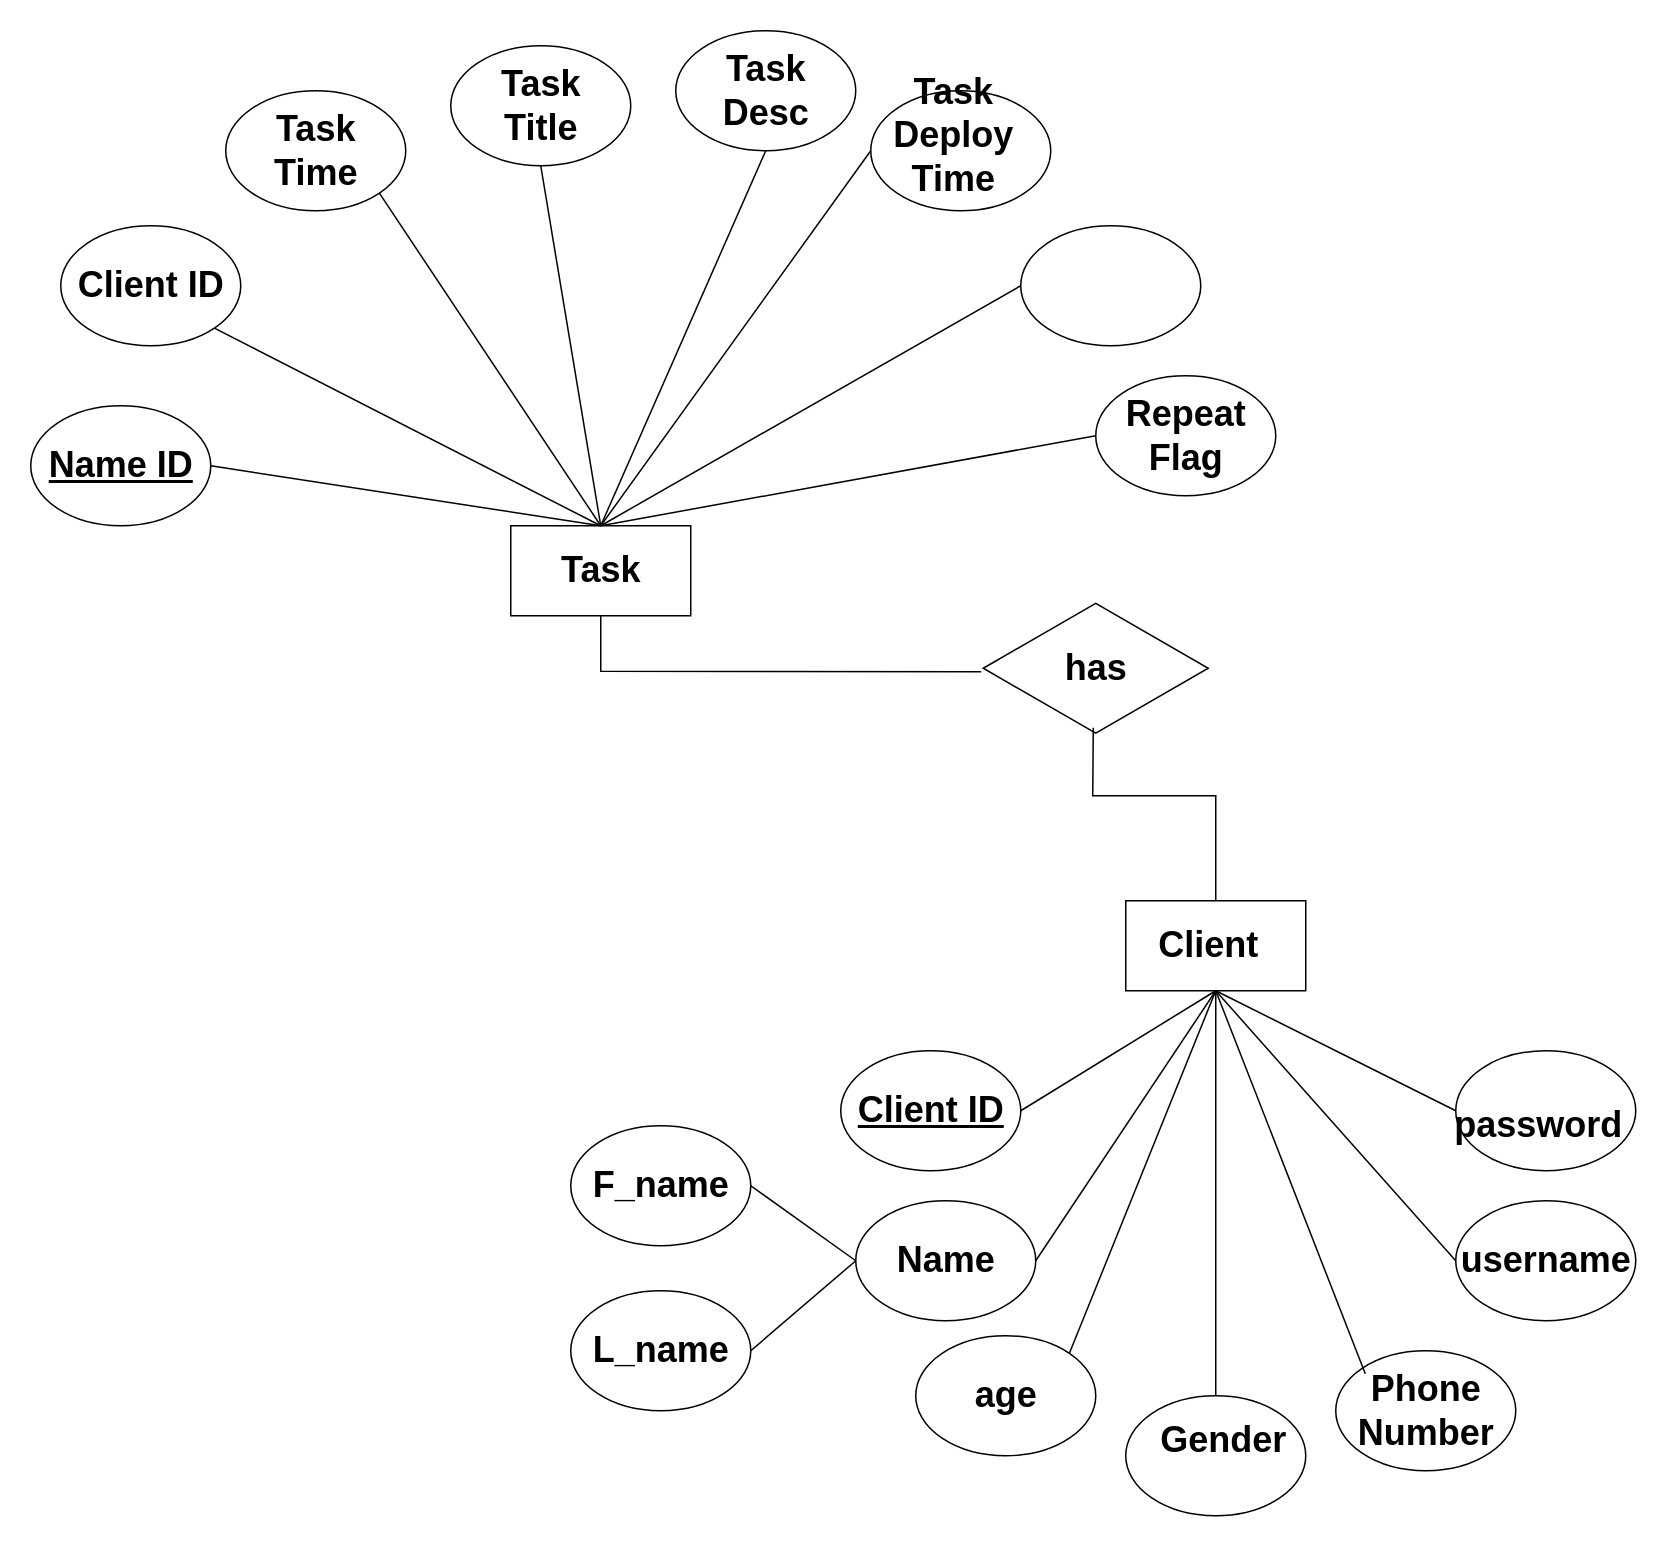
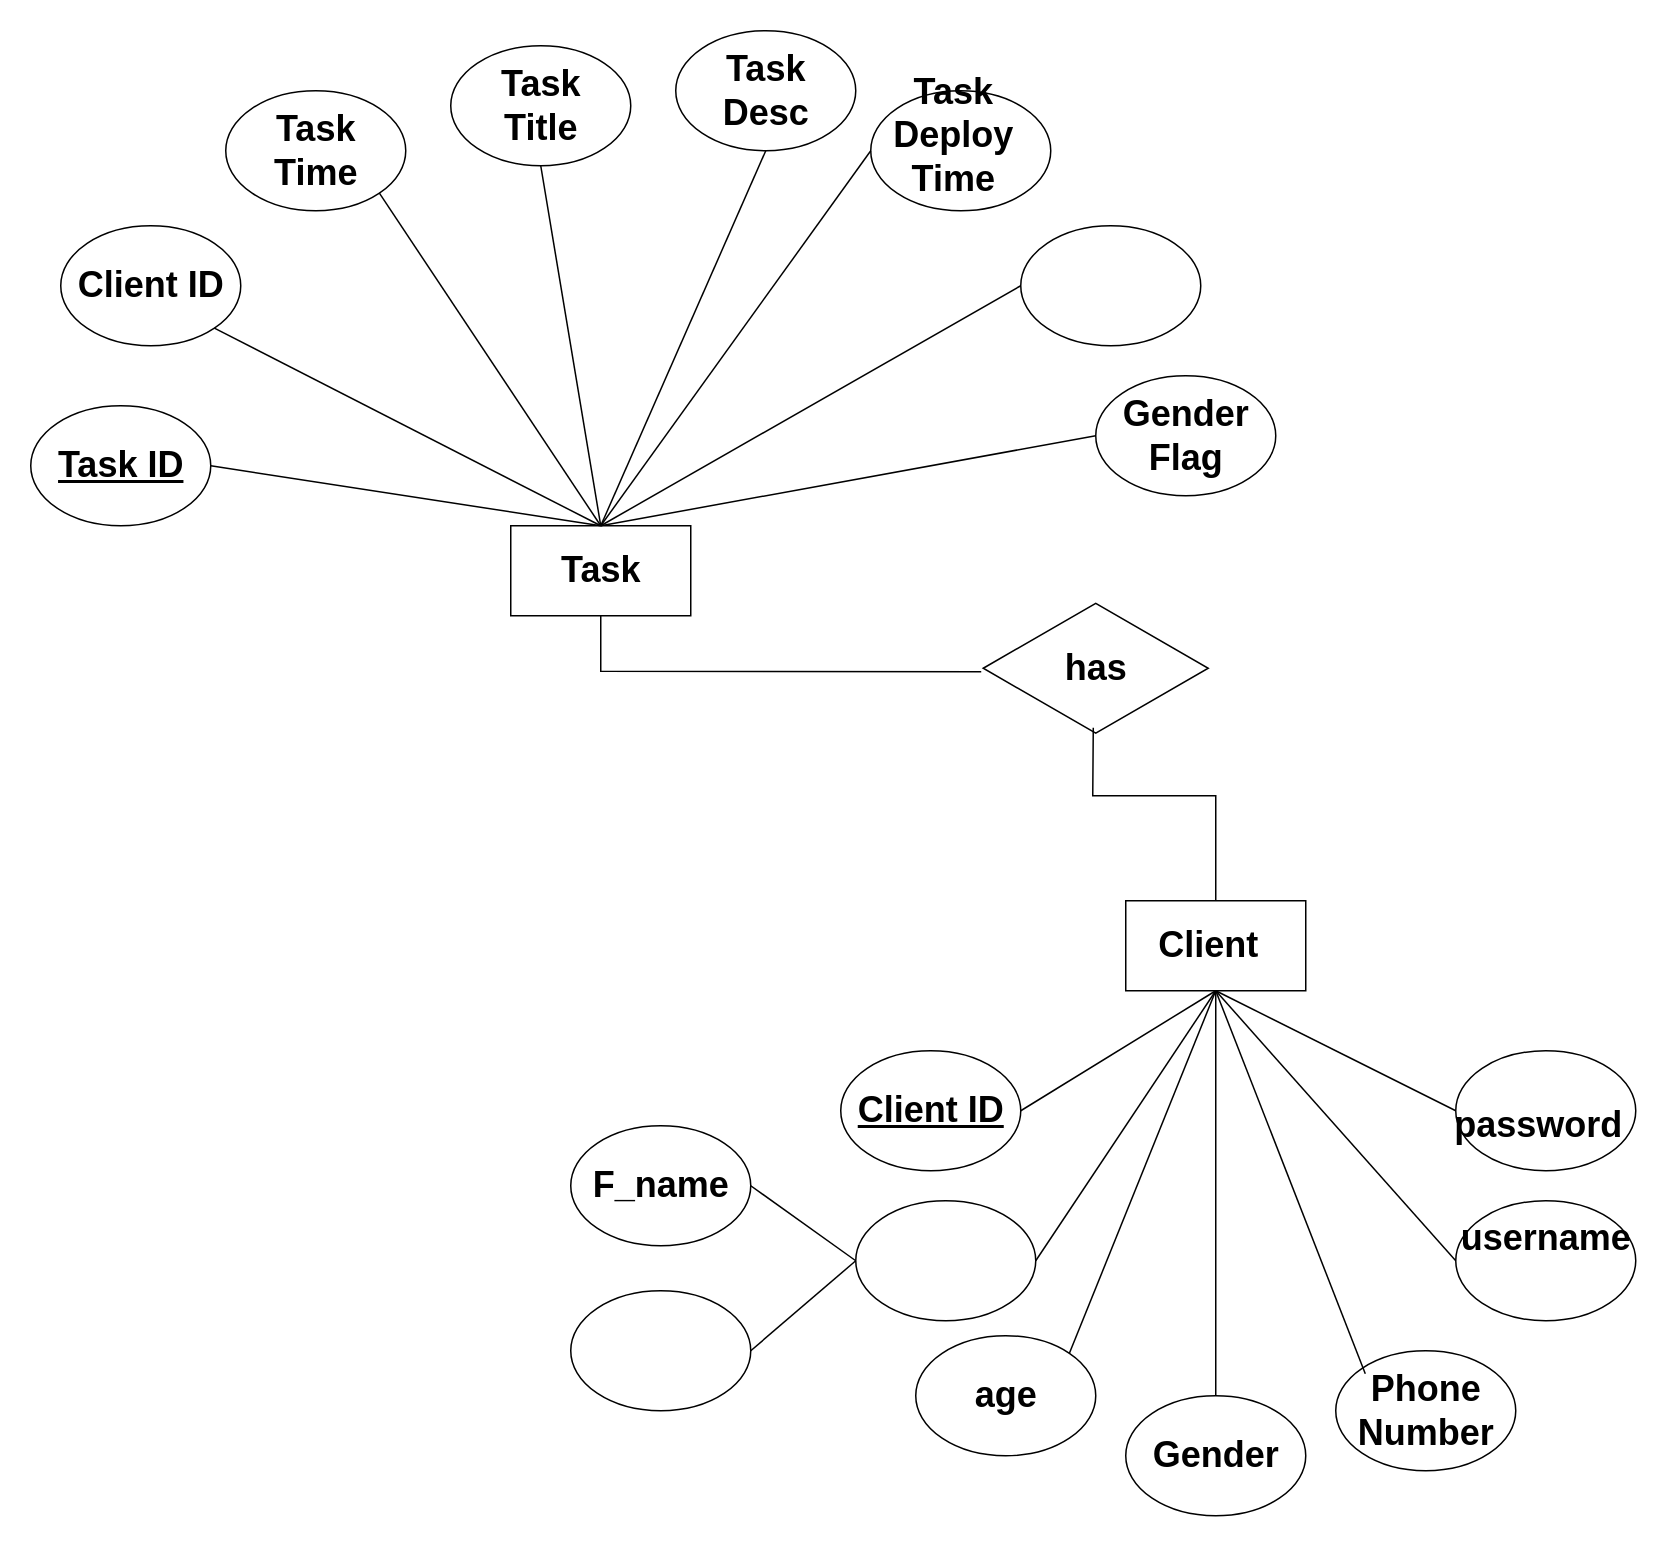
  <mxCell id="0" />
  <mxCell id="1" parent="0" />
  <mxCell id="2" value="" style="ellipse;whiteSpace=wrap;html=1;" parent="1" vertex="1"><mxGeometry x="570" y="800" width="120" height="80" as="geometry" /></mxCell>
- <mxCell id="3" value="Name" style="text;strokeColor=none;fillColor=none;html=1;fontSize=24;fontStyle=1;verticalAlign=middle;align=center;" parent="1" vertex="1"><mxGeometry x="580" y="820" width="100" height="40" as="geometry" /></mxCell>
  <mxCell id="4" value="" style="ellipse;whiteSpace=wrap;html=1;" parent="1" vertex="1"><mxGeometry x="970" y="800" width="120" height="80" as="geometry" /></mxCell>
- <mxCell id="5" value="username" style="text;strokeColor=none;fillColor=none;html=1;fontSize=24;fontStyle=1;verticalAlign=middle;align=center;" parent="1" vertex="1"><mxGeometry x="980" y="820" width="100" height="40" as="geometry" /></mxCell>
+ <mxCell id="5" value="username" style="text;strokeColor=none;fillColor=none;html=1;fontSize=24;fontStyle=1;verticalAlign=middle;align=center;" parent="1" vertex="1"><mxGeometry x="980" y="805" width="100" height="40" as="geometry" /></mxCell>
  <mxCell id="6" value="" style="ellipse;whiteSpace=wrap;html=1;" parent="1" vertex="1"><mxGeometry x="970" y="700" width="120" height="80" as="geometry" /></mxCell>
  <mxCell id="7" value="password" style="text;strokeColor=none;fillColor=none;html=1;fontSize=24;fontStyle=1;verticalAlign=middle;align=center;" parent="1" vertex="1"><mxGeometry x="975" y="730" width="100" height="40" as="geometry" /></mxCell>
  <mxCell id="8" value="" style="ellipse;whiteSpace=wrap;html=1;" parent="1" vertex="1"><mxGeometry x="610" y="890" width="120" height="80" as="geometry" /></mxCell>
  <mxCell id="9" value="age" style="text;strokeColor=none;fillColor=none;html=1;fontSize=24;fontStyle=1;verticalAlign=middle;align=center;" parent="1" vertex="1"><mxGeometry x="620" y="910" width="100" height="40" as="geometry" /></mxCell>
  <mxCell id="10" value="" style="ellipse;whiteSpace=wrap;html=1;" parent="1" vertex="1"><mxGeometry x="890" y="900" width="120" height="80" as="geometry" /></mxCell>
  <mxCell id="11" value="Phone&lt;br&gt;Number" style="text;strokeColor=none;fillColor=none;html=1;fontSize=24;fontStyle=1;verticalAlign=middle;align=center;" parent="1" vertex="1"><mxGeometry x="900" y="920" width="100" height="40" as="geometry" /></mxCell>
  <mxCell id="12" value="" style="ellipse;whiteSpace=wrap;html=1;" parent="1" vertex="1"><mxGeometry x="750" y="930" width="120" height="80" as="geometry" /></mxCell>
- <mxCell id="13" value="Gender" style="text;strokeColor=none;fillColor=none;html=1;fontSize=24;fontStyle=1;verticalAlign=middle;align=center;" parent="1" vertex="1"><mxGeometry x="765" y="940" width="100" height="40" as="geometry" /></mxCell>
+ <mxCell id="13" value="Gender" style="text;strokeColor=none;fillColor=none;html=1;fontSize=24;fontStyle=1;verticalAlign=middle;align=center;" parent="1" vertex="1"><mxGeometry x="760" y="950" width="100" height="40" as="geometry" /></mxCell>
  <mxCell id="14" value="" style="ellipse;whiteSpace=wrap;html=1;" parent="1" vertex="1"><mxGeometry x="560" y="700" width="120" height="80" as="geometry" /></mxCell>
  <mxCell id="15" value="&lt;u&gt;Client ID&lt;/u&gt;" style="text;strokeColor=none;fillColor=none;html=1;fontSize=24;fontStyle=1;verticalAlign=middle;align=center;" parent="1" vertex="1"><mxGeometry x="570" y="720" width="100" height="40" as="geometry" /></mxCell>
  <mxCell id="16" value="" style="rounded=0;whiteSpace=wrap;html=1;" parent="1" vertex="1"><mxGeometry x="750" y="600" width="120" height="60" as="geometry" /></mxCell>
  <mxCell id="17" value="Client" style="text;strokeColor=none;fillColor=none;html=1;fontSize=24;fontStyle=1;verticalAlign=middle;align=center;" parent="1" vertex="1"><mxGeometry x="755" y="610" width="100" height="40" as="geometry" /></mxCell>
  <mxCell id="18" value="" style="ellipse;whiteSpace=wrap;html=1;" parent="1" vertex="1"><mxGeometry x="380" y="750" width="120" height="80" as="geometry" /></mxCell>
  <mxCell id="19" value="F_name" style="text;strokeColor=none;fillColor=none;html=1;fontSize=24;fontStyle=1;verticalAlign=middle;align=center;" parent="1" vertex="1"><mxGeometry x="390" y="770" width="100" height="40" as="geometry" /></mxCell>
  <mxCell id="20" value="" style="ellipse;whiteSpace=wrap;html=1;" parent="1" vertex="1"><mxGeometry x="380" y="860" width="120" height="80" as="geometry" /></mxCell>
- <mxCell id="21" value="L_name" style="text;strokeColor=none;fillColor=none;html=1;fontSize=24;fontStyle=1;verticalAlign=middle;align=center;" parent="1" vertex="1"><mxGeometry x="390" y="880" width="100" height="40" as="geometry" /></mxCell>
  <mxCell id="22" value="" style="endArrow=none;html=1;rounded=0;exitX=0;exitY=0.5;exitDx=0;exitDy=0;entryX=1;entryY=0.5;entryDx=0;entryDy=0;" parent="1" source="2" target="18" edge="1"><mxGeometry width="50" height="50" relative="1" as="geometry"><mxPoint x="850" y="830" as="sourcePoint" /><mxPoint x="900" y="780" as="targetPoint" /></mxGeometry></mxCell>
  <mxCell id="23" value="" style="endArrow=none;html=1;rounded=0;exitX=0;exitY=0.5;exitDx=0;exitDy=0;entryX=1;entryY=0.5;entryDx=0;entryDy=0;" parent="1" source="2" target="20" edge="1"><mxGeometry width="50" height="50" relative="1" as="geometry"><mxPoint x="850" y="830" as="sourcePoint" /><mxPoint x="900" y="780" as="targetPoint" /></mxGeometry></mxCell>
  <mxCell id="24" value="" style="endArrow=none;html=1;rounded=0;entryX=0.5;entryY=1;entryDx=0;entryDy=0;exitX=1;exitY=0.5;exitDx=0;exitDy=0;" parent="1" source="14" target="16" edge="1"><mxGeometry width="50" height="50" relative="1" as="geometry"><mxPoint x="850" y="830" as="sourcePoint" /><mxPoint x="900" y="780" as="targetPoint" /></mxGeometry></mxCell>
  <mxCell id="25" value="" style="endArrow=none;html=1;rounded=0;exitX=1;exitY=0.5;exitDx=0;exitDy=0;" parent="1" source="2" edge="1"><mxGeometry width="50" height="50" relative="1" as="geometry"><mxPoint x="690" y="750" as="sourcePoint" /><mxPoint x="810" y="660" as="targetPoint" /></mxGeometry></mxCell>
  <mxCell id="26" value="" style="endArrow=none;html=1;rounded=0;entryX=0.5;entryY=1;entryDx=0;entryDy=0;exitX=1;exitY=0;exitDx=0;exitDy=0;" parent="1" source="8" target="16" edge="1"><mxGeometry width="50" height="50" relative="1" as="geometry"><mxPoint x="700" y="760" as="sourcePoint" /><mxPoint x="830" y="680" as="targetPoint" /></mxGeometry></mxCell>
  <mxCell id="27" value="" style="endArrow=none;html=1;rounded=0;entryX=0.5;entryY=1;entryDx=0;entryDy=0;exitX=0.5;exitY=0;exitDx=0;exitDy=0;" parent="1" source="12" target="16" edge="1"><mxGeometry width="50" height="50" relative="1" as="geometry"><mxPoint x="710" y="770" as="sourcePoint" /><mxPoint x="840" y="690" as="targetPoint" /></mxGeometry></mxCell>
  <mxCell id="28" value="" style="endArrow=none;html=1;rounded=0;entryX=0.5;entryY=1;entryDx=0;entryDy=0;exitX=0.097;exitY=-0.117;exitDx=0;exitDy=0;exitPerimeter=0;" parent="1" source="11" target="16" edge="1"><mxGeometry width="50" height="50" relative="1" as="geometry"><mxPoint x="720" y="780" as="sourcePoint" /><mxPoint x="850" y="700" as="targetPoint" /></mxGeometry></mxCell>
  <mxCell id="29" value="" style="endArrow=none;html=1;rounded=0;exitX=0;exitY=0.5;exitDx=0;exitDy=0;" parent="1" source="4" edge="1"><mxGeometry width="50" height="50" relative="1" as="geometry"><mxPoint x="919.7" y="925.32" as="sourcePoint" /><mxPoint x="810" y="660" as="targetPoint" /></mxGeometry></mxCell>
  <mxCell id="30" value="" style="endArrow=none;html=1;rounded=0;entryX=0.5;entryY=1;entryDx=0;entryDy=0;exitX=0;exitY=0.5;exitDx=0;exitDy=0;" parent="1" source="6" target="16" edge="1"><mxGeometry width="50" height="50" relative="1" as="geometry"><mxPoint x="929.7" y="935.32" as="sourcePoint" /><mxPoint x="830" y="680" as="targetPoint" /></mxGeometry></mxCell>
  <mxCell id="31" value="" style="ellipse;whiteSpace=wrap;html=1;" parent="1" vertex="1"><mxGeometry x="40" y="150" width="120" height="80" as="geometry" /></mxCell>
  <mxCell id="32" value="Client ID" style="text;strokeColor=none;fillColor=none;html=1;fontSize=24;fontStyle=1;verticalAlign=middle;align=center;" parent="1" vertex="1"><mxGeometry x="50" y="170" width="100" height="40" as="geometry" /></mxCell>
  <mxCell id="33" value="" style="ellipse;whiteSpace=wrap;html=1;" parent="1" vertex="1"><mxGeometry x="150" y="60" width="120" height="80" as="geometry" /></mxCell>
  <mxCell id="34" value="Task&lt;br&gt;Time" style="text;strokeColor=none;fillColor=none;html=1;fontSize=24;fontStyle=1;verticalAlign=middle;align=center;" parent="1" vertex="1"><mxGeometry x="160" y="80" width="100" height="40" as="geometry" /></mxCell>
  <mxCell id="35" value="" style="ellipse;whiteSpace=wrap;html=1;" parent="1" vertex="1"><mxGeometry x="20" y="270" width="120" height="80" as="geometry" /></mxCell>
- <mxCell id="36" value="&lt;u&gt;Name ID&lt;/u&gt;" style="text;strokeColor=none;fillColor=none;html=1;fontSize=24;fontStyle=1;verticalAlign=middle;align=center;" parent="1" vertex="1"><mxGeometry x="30" y="290" width="100" height="40" as="geometry" /></mxCell>
+ <mxCell id="36" value="&lt;u&gt;Task ID&lt;/u&gt;" style="text;strokeColor=none;fillColor=none;html=1;fontSize=24;fontStyle=1;verticalAlign=middle;align=center;" parent="1" vertex="1"><mxGeometry x="30" y="290" width="100" height="40" as="geometry" /></mxCell>
  <mxCell id="37" value="" style="ellipse;whiteSpace=wrap;html=1;" parent="1" vertex="1"><mxGeometry x="300" y="30" width="120" height="80" as="geometry" /></mxCell>
  <mxCell id="38" value="Task&lt;br&gt;Title" style="text;strokeColor=none;fillColor=none;html=1;fontSize=24;fontStyle=1;verticalAlign=middle;align=center;" parent="1" vertex="1"><mxGeometry x="310" y="50" width="100" height="40" as="geometry" /></mxCell>
  <mxCell id="39" value="" style="ellipse;whiteSpace=wrap;html=1;" parent="1" vertex="1"><mxGeometry x="450" y="20" width="120" height="80" as="geometry" /></mxCell>
  <mxCell id="40" value="Task&lt;br&gt;Desc" style="text;strokeColor=none;fillColor=none;html=1;fontSize=24;fontStyle=1;verticalAlign=middle;align=center;" parent="1" vertex="1"><mxGeometry x="460" y="40" width="100" height="40" as="geometry" /></mxCell>
  <mxCell id="41" value="" style="ellipse;whiteSpace=wrap;html=1;" parent="1" vertex="1"><mxGeometry x="680" y="150" width="120" height="80" as="geometry" /></mxCell>
  <mxCell id="42" value="" style="ellipse;whiteSpace=wrap;html=1;" parent="1" vertex="1"><mxGeometry x="580" y="60" width="120" height="80" as="geometry" /></mxCell>
  <mxCell id="43" value="Task&lt;br&gt;Deploy&lt;br&gt;Time" style="text;strokeColor=none;fillColor=none;html=1;fontSize=24;fontStyle=1;verticalAlign=middle;align=center;" parent="1" vertex="1"><mxGeometry x="585" y="70" width="100" height="40" as="geometry" /></mxCell>
  <mxCell id="44" value="" style="rounded=0;whiteSpace=wrap;html=1;" parent="1" vertex="1"><mxGeometry x="340" y="350" width="120" height="60" as="geometry" /></mxCell>
  <mxCell id="45" value="Task" style="text;strokeColor=none;fillColor=none;html=1;fontSize=24;fontStyle=1;verticalAlign=middle;align=center;" parent="1" vertex="1"><mxGeometry x="350" y="360" width="100" height="40" as="geometry" /></mxCell>
  <mxCell id="46" value="" style="endArrow=none;html=1;rounded=0;entryX=0;entryY=0.5;entryDx=0;entryDy=0;exitX=0.5;exitY=0;exitDx=0;exitDy=0;" parent="1" source="44" target="41" edge="1"><mxGeometry width="50" height="50" relative="1" as="geometry"><mxPoint x="530" y="410" as="sourcePoint" /><mxPoint x="580" y="360" as="targetPoint" /></mxGeometry></mxCell>
  <mxCell id="47" value="" style="endArrow=none;html=1;rounded=0;entryX=1;entryY=0.5;entryDx=0;entryDy=0;" parent="1" target="35" edge="1"><mxGeometry width="50" height="50" relative="1" as="geometry"><mxPoint x="400" y="350" as="sourcePoint" /><mxPoint x="160" y="350" as="targetPoint" /></mxGeometry></mxCell>
  <mxCell id="48" value="" style="endArrow=none;html=1;rounded=0;entryX=0;entryY=0.5;entryDx=0;entryDy=0;" parent="1" target="42" edge="1"><mxGeometry width="50" height="50" relative="1" as="geometry"><mxPoint x="400" y="350" as="sourcePoint" /><mxPoint x="680" y="250" as="targetPoint" /></mxGeometry></mxCell>
  <mxCell id="49" value="" style="endArrow=none;html=1;rounded=0;entryX=0.5;entryY=1;entryDx=0;entryDy=0;" parent="1" target="39" edge="1"><mxGeometry width="50" height="50" relative="1" as="geometry"><mxPoint x="400" y="350" as="sourcePoint" /><mxPoint x="690" y="260" as="targetPoint" /></mxGeometry></mxCell>
  <mxCell id="50" value="" style="endArrow=none;html=1;rounded=0;entryX=0.5;entryY=1;entryDx=0;entryDy=0;" parent="1" target="37" edge="1"><mxGeometry width="50" height="50" relative="1" as="geometry"><mxPoint x="400" y="350" as="sourcePoint" /><mxPoint x="700" y="270" as="targetPoint" /></mxGeometry></mxCell>
  <mxCell id="51" value="" style="endArrow=none;html=1;rounded=0;entryX=1;entryY=1;entryDx=0;entryDy=0;" parent="1" target="33" edge="1"><mxGeometry width="50" height="50" relative="1" as="geometry"><mxPoint x="400" y="350" as="sourcePoint" /><mxPoint x="710" y="280" as="targetPoint" /></mxGeometry></mxCell>
  <mxCell id="52" value="" style="endArrow=none;html=1;rounded=0;entryX=1;entryY=1;entryDx=0;entryDy=0;" parent="1" target="31" edge="1"><mxGeometry width="50" height="50" relative="1" as="geometry"><mxPoint x="400" y="350" as="sourcePoint" /><mxPoint x="720" y="290" as="targetPoint" /></mxGeometry></mxCell>
  <mxCell id="53" value="" style="html=1;whiteSpace=wrap;aspect=fixed;shape=isoRectangle;" parent="1" vertex="1"><mxGeometry x="655" y="400" width="150" height="90" as="geometry" /></mxCell>
  <mxCell id="54" value="has" style="text;strokeColor=none;fillColor=none;html=1;fontSize=24;fontStyle=1;verticalAlign=middle;align=center;" parent="1" vertex="1"><mxGeometry x="680" y="425" width="100" height="40" as="geometry" /></mxCell>
  <mxCell id="55" value="" style="endArrow=none;html=1;rounded=0;entryX=0.489;entryY=0.941;entryDx=0;entryDy=0;entryPerimeter=0;exitX=0.5;exitY=0;exitDx=0;exitDy=0;" parent="1" source="16" target="53" edge="1"><mxGeometry width="50" height="50" relative="1" as="geometry"><mxPoint x="700" y="600" as="sourcePoint" /><mxPoint x="750" y="550" as="targetPoint" /><Array as="points"><mxPoint x="810" y="530" /><mxPoint x="728" y="530" /></Array></mxGeometry></mxCell>
  <mxCell id="56" value="" style="endArrow=none;html=1;rounded=0;entryX=-0.009;entryY=0.526;entryDx=0;entryDy=0;entryPerimeter=0;exitX=0.5;exitY=1;exitDx=0;exitDy=0;" parent="1" source="44" target="53" edge="1"><mxGeometry width="50" height="50" relative="1" as="geometry"><mxPoint x="700" y="600" as="sourcePoint" /><mxPoint x="750" y="550" as="targetPoint" /><Array as="points"><mxPoint x="400" y="447" /></Array></mxGeometry></mxCell>
  <mxCell id="57" value="" style="ellipse;whiteSpace=wrap;html=1;" parent="1" vertex="1"><mxGeometry x="730" y="250" width="120" height="80" as="geometry" /></mxCell>
- <mxCell id="58" value="Repeat&lt;br&gt;Flag" style="text;strokeColor=none;fillColor=none;html=1;fontSize=24;fontStyle=1;verticalAlign=middle;align=center;" parent="1" vertex="1"><mxGeometry x="740" y="270" width="100" height="40" as="geometry" /></mxCell>
+ <mxCell id="58" value="Gender&lt;br&gt;Flag" style="text;strokeColor=none;fillColor=none;html=1;fontSize=24;fontStyle=1;verticalAlign=middle;align=center;" parent="1" vertex="1"><mxGeometry x="740" y="270" width="100" height="40" as="geometry" /></mxCell>
  <mxCell id="59" value="" style="endArrow=none;html=1;rounded=0;entryX=0;entryY=0.5;entryDx=0;entryDy=0;" parent="1" target="57" edge="1"><mxGeometry width="50" height="50" relative="1" as="geometry"><mxPoint x="400" y="350" as="sourcePoint" /><mxPoint x="740" y="410" as="targetPoint" /></mxGeometry></mxCell>
